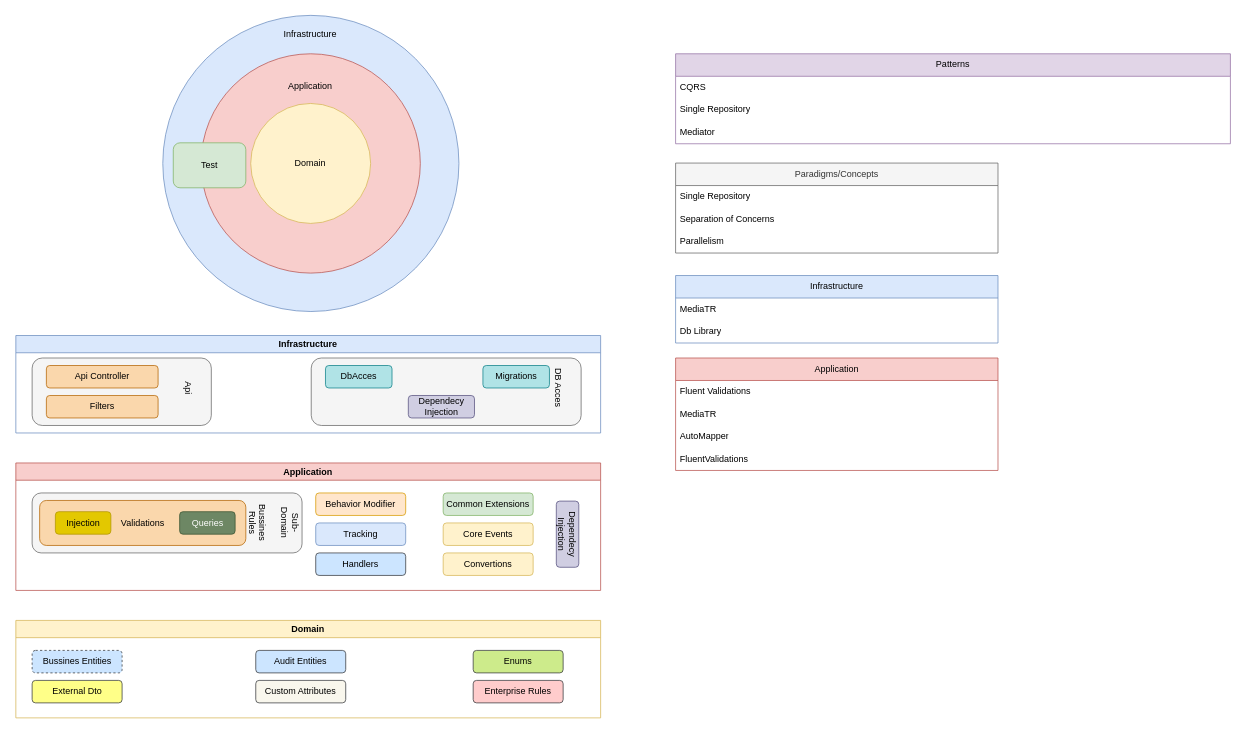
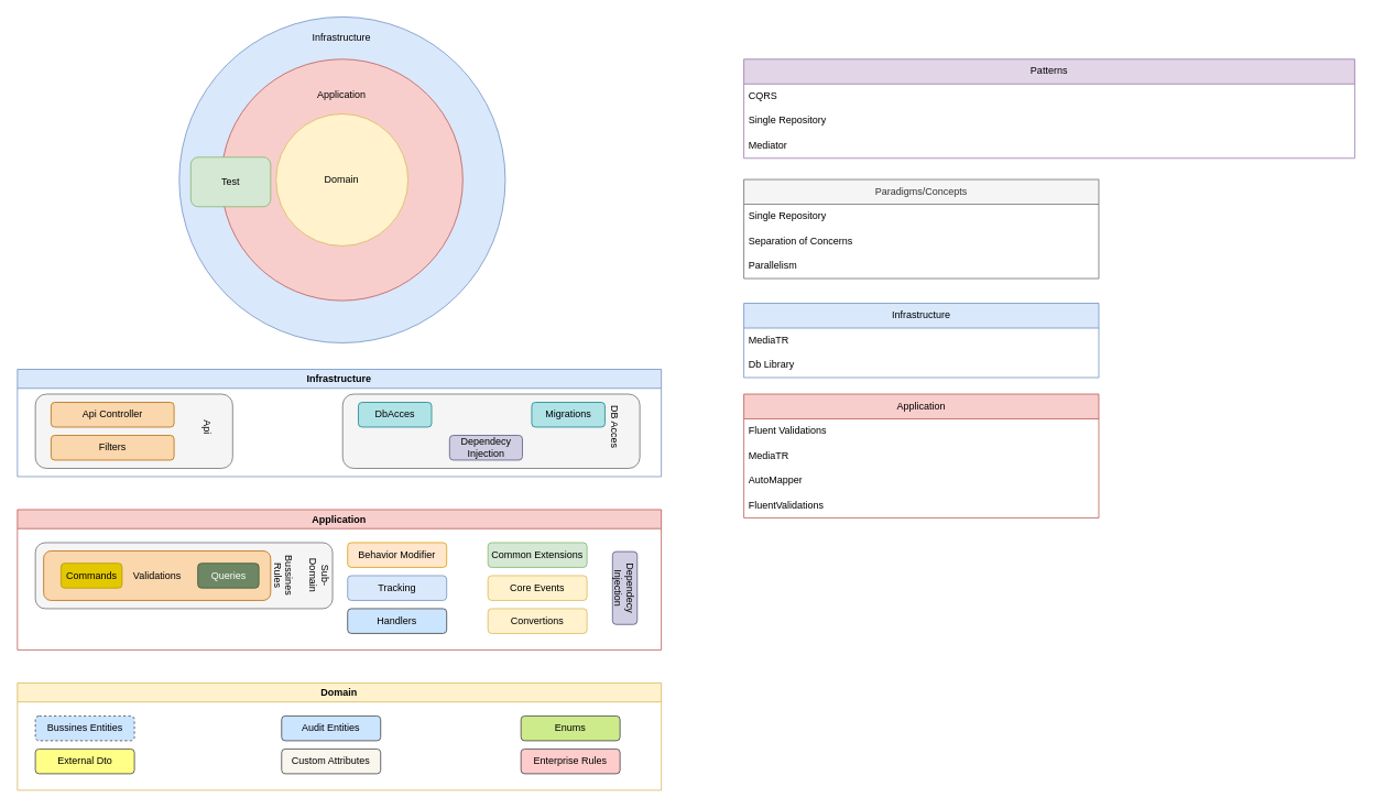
  <mxCell id="0" />
  <mxCell id="1" parent="0" />
  <mxCell id="2" value="" style="ellipse;whiteSpace=wrap;html=1;aspect=fixed;fillColor=#dae8fc;strokeColor=#6c8ebf;" parent="1" vertex="1"><mxGeometry x="216" y="20" width="395" height="395" as="geometry" /></mxCell>
  <mxCell id="3" value="" style="ellipse;whiteSpace=wrap;html=1;aspect=fixed;fillColor=#f8cecc;strokeColor=#b85450;" parent="1" vertex="1"><mxGeometry x="267" y="71.25" width="292.5" height="292.5" as="geometry" /></mxCell>
  <mxCell id="4" value="" style="ellipse;whiteSpace=wrap;html=1;aspect=fixed;fillColor=#fff2cc;strokeColor=#d6b656;" parent="1" vertex="1"><mxGeometry x="333.25" y="137.5" width="160" height="160" as="geometry" /></mxCell>
  <mxCell id="5" value="Infrastructure" style="text;html=1;strokeColor=none;fillColor=none;align=center;verticalAlign=middle;whiteSpace=wrap;rounded=0;" parent="1" vertex="1"><mxGeometry x="383.25" y="30" width="60" height="30" as="geometry" /></mxCell>
  <mxCell id="6" value="Domain" style="text;html=1;strokeColor=none;fillColor=none;align=center;verticalAlign=middle;whiteSpace=wrap;rounded=0;" parent="1" vertex="1"><mxGeometry x="383.25" y="202.5" width="60" height="30" as="geometry" /></mxCell>
  <mxCell id="7" value="Application" style="text;html=1;strokeColor=none;fillColor=none;align=center;verticalAlign=middle;whiteSpace=wrap;rounded=0;" parent="1" vertex="1"><mxGeometry x="383.25" y="100" width="60" height="30" as="geometry" /></mxCell>
  <mxCell id="8" value="Test" style="rounded=1;whiteSpace=wrap;html=1;fillColor=#d5e8d4;strokeColor=#82b366;" parent="1" vertex="1"><mxGeometry x="230" y="190" width="96.75" height="60" as="geometry" /></mxCell>
  <mxCell id="9" value="Infrastructure" style="swimlane;whiteSpace=wrap;html=1;fillColor=#dae8fc;strokeColor=#6c8ebf;" parent="1" vertex="1"><mxGeometry x="20" y="447" width="780" height="130" as="geometry" /></mxCell>
  <mxCell id="10" value="" style="rounded=1;whiteSpace=wrap;html=1;fillColor=#f5f5f5;fontColor=#333333;strokeColor=#666666;" vertex="1" parent="9"><mxGeometry x="21.75" y="30" width="239" height="90" as="geometry" /></mxCell>
  <mxCell id="11" value="Api" style="text;html=1;strokeColor=none;fillColor=none;align=center;verticalAlign=middle;whiteSpace=wrap;rounded=0;rotation=90;" vertex="1" parent="9"><mxGeometry x="200.75" y="47.5" width="60" height="45" as="geometry" /></mxCell>
  <mxCell id="12" value="Api Controller" style="rounded=1;whiteSpace=wrap;html=1;fillColor=#fad7ac;strokeColor=#b46504;" parent="9" vertex="1"><mxGeometry x="40.75" y="40" width="149" height="30" as="geometry" /></mxCell>
  <mxCell id="13" value="Filters" style="rounded=1;whiteSpace=wrap;html=1;fillColor=#fad7ac;strokeColor=#b46504;" vertex="1" parent="9"><mxGeometry x="40.75" y="80" width="149" height="30" as="geometry" /></mxCell>
  <mxCell id="14" value="" style="rounded=1;whiteSpace=wrap;html=1;fillColor=#f5f5f5;fontColor=#333333;strokeColor=#666666;" vertex="1" parent="9"><mxGeometry x="394" y="30" width="360" height="90" as="geometry" /></mxCell>
  <mxCell id="15" value="DB Acces" style="text;html=1;strokeColor=none;fillColor=none;align=center;verticalAlign=middle;whiteSpace=wrap;rounded=0;rotation=90;" vertex="1" parent="9"><mxGeometry x="694" y="47.5" width="60" height="45" as="geometry" /></mxCell>
  <mxCell id="16" value="Dependecy Injection" style="rounded=1;whiteSpace=wrap;html=1;fillColor=#d0cee2;strokeColor=#56517e;rotation=0;" parent="9" vertex="1"><mxGeometry x="523.5" y="80" width="88.25" height="30" as="geometry" /></mxCell>
  <mxCell id="17" value="DbAcces" style="rounded=1;whiteSpace=wrap;html=1;fillColor=#b0e3e6;strokeColor=#0e8088;" parent="9" vertex="1"><mxGeometry x="413" y="40" width="88.75" height="30" as="geometry" /></mxCell>
  <mxCell id="18" value="Migrations" style="rounded=1;whiteSpace=wrap;html=1;fillColor=#b0e3e6;strokeColor=#0e8088;" vertex="1" parent="9"><mxGeometry x="623" y="40" width="88.75" height="30" as="geometry" /></mxCell>
  <mxCell id="19" value="Application" style="swimlane;whiteSpace=wrap;html=1;fillColor=#f8cecc;strokeColor=#b85450;" parent="1" vertex="1"><mxGeometry x="20" y="617" width="780" height="170" as="geometry"><mxRectangle x="128.25" y="620" width="110" height="30" as="alternateBounds" /></mxGeometry></mxCell>
  <mxCell id="20" value="" style="rounded=1;whiteSpace=wrap;html=1;fillColor=#f5f5f5;fontColor=#333333;strokeColor=#666666;" parent="19" vertex="1"><mxGeometry x="21.75" y="40" width="360" height="80" as="geometry" /></mxCell>
  <mxCell id="21" value="Validations" style="rounded=1;whiteSpace=wrap;html=1;fillColor=#fad7ac;strokeColor=#b46504;" parent="19" vertex="1"><mxGeometry x="31.75" y="50" width="275" height="60" as="geometry" /></mxCell>
- <mxCell id="22" value="Injection" style="rounded=1;whiteSpace=wrap;html=1;fillColor=#e3c800;fontColor=#000000;strokeColor=#B09500;" parent="19" vertex="1"><mxGeometry x="52.75" y="65" width="74" height="30" as="geometry" /></mxCell>
+ <mxCell id="22" value="Commands" style="rounded=1;whiteSpace=wrap;html=1;fillColor=#e3c800;fontColor=#000000;strokeColor=#B09500;" parent="19" vertex="1"><mxGeometry x="52.75" y="65" width="74" height="30" as="geometry" /></mxCell>
  <mxCell id="23" value="Queries" style="rounded=1;whiteSpace=wrap;html=1;fillColor=#6d8764;fontColor=#ffffff;strokeColor=#3A5431;" parent="19" vertex="1"><mxGeometry x="218.5" y="65" width="74" height="30" as="geometry" /></mxCell>
  <mxCell id="24" value="Sub-Domain&lt;br&gt;&lt;br&gt;Bussines Rules" style="text;html=1;strokeColor=none;fillColor=none;align=center;verticalAlign=middle;whiteSpace=wrap;rounded=0;rotation=90;" parent="19" vertex="1"><mxGeometry x="314.25" y="57.5" width="60" height="45" as="geometry" /></mxCell>
  <mxCell id="25" value="Behavior Modifier" style="rounded=1;whiteSpace=wrap;html=1;fillColor=#ffe6cc;strokeColor=#d79b00;rotation=0;" parent="19" vertex="1"><mxGeometry x="400" y="40" width="120" height="30" as="geometry" /></mxCell>
  <mxCell id="26" value="Tracking" style="rounded=1;whiteSpace=wrap;html=1;fillColor=#dae8fc;strokeColor=#6c8ebf;rotation=0;" parent="19" vertex="1"><mxGeometry x="400" y="80" width="120" height="30" as="geometry" /></mxCell>
  <mxCell id="27" value="Handlers" style="rounded=1;whiteSpace=wrap;html=1;fillColor=#cce5ff;strokeColor=#36393d;rotation=0;" parent="19" vertex="1"><mxGeometry x="400" y="120" width="120" height="30" as="geometry" /></mxCell>
  <mxCell id="28" value="Common Extensions" style="rounded=1;whiteSpace=wrap;html=1;fillColor=#d5e8d4;strokeColor=#82b366;rotation=0;" parent="19" vertex="1"><mxGeometry x="570" y="40" width="120" height="30" as="geometry" /></mxCell>
  <mxCell id="29" value="Core Events" style="rounded=1;whiteSpace=wrap;html=1;fillColor=#fff2cc;strokeColor=#d6b656;rotation=0;" parent="19" vertex="1"><mxGeometry x="570" y="80" width="120" height="30" as="geometry" /></mxCell>
  <mxCell id="30" value="Convertions" style="rounded=1;whiteSpace=wrap;html=1;fillColor=#fff2cc;strokeColor=#d6b656;rotation=0;" parent="19" vertex="1"><mxGeometry x="570" y="120" width="120" height="30" as="geometry" /></mxCell>
  <mxCell id="31" value="Dependecy Injection" style="rounded=1;whiteSpace=wrap;html=1;fillColor=#d0cee2;strokeColor=#56517e;rotation=90;" parent="19" vertex="1"><mxGeometry x="691.75" y="80" width="88.25" height="30" as="geometry" /></mxCell>
  <mxCell id="32" value="Domain" style="swimlane;whiteSpace=wrap;html=1;fillColor=#fff2cc;strokeColor=#d6b656;" parent="1" vertex="1"><mxGeometry x="20" y="827" width="780" height="130" as="geometry" /></mxCell>
  <mxCell id="33" value="Bussines Entities" style="rounded=1;whiteSpace=wrap;html=1;fillColor=#cce5ff;strokeColor=#36393d;dashed=1;" parent="32" vertex="1"><mxGeometry x="21.75" y="40" width="120" height="30" as="geometry" /></mxCell>
  <mxCell id="34" value="External Dto" style="rounded=1;whiteSpace=wrap;html=1;fillColor=#ffff88;strokeColor=#36393d;" parent="32" vertex="1"><mxGeometry x="21.75" y="80" width="120" height="30" as="geometry" /></mxCell>
  <mxCell id="35" value="Audit Entities" style="rounded=1;whiteSpace=wrap;html=1;fillColor=#cce5ff;strokeColor=#36393d;" parent="32" vertex="1"><mxGeometry x="320" y="40" width="120" height="30" as="geometry" /></mxCell>
  <mxCell id="36" value="Custom Attributes" style="rounded=1;whiteSpace=wrap;html=1;fillColor=#f9f7ed;strokeColor=#36393d;" parent="32" vertex="1"><mxGeometry x="320" y="80" width="120" height="30" as="geometry" /></mxCell>
  <mxCell id="37" value="Enums" style="rounded=1;whiteSpace=wrap;html=1;fillColor=#cdeb8b;strokeColor=#36393d;" parent="32" vertex="1"><mxGeometry x="610" y="40" width="120" height="30" as="geometry" /></mxCell>
  <mxCell id="38" value="Enterprise Rules" style="rounded=1;whiteSpace=wrap;html=1;fillColor=#ffcccc;strokeColor=#36393d;" parent="32" vertex="1"><mxGeometry x="610" y="80" width="120" height="30" as="geometry" /></mxCell>
  <mxCell id="39" value="Infrastructure" style="swimlane;fontStyle=0;childLayout=stackLayout;horizontal=1;startSize=30;horizontalStack=0;resizeParent=1;resizeParentMax=0;resizeLast=0;collapsible=1;marginBottom=0;whiteSpace=wrap;html=1;fillColor=#dae8fc;strokeColor=#6c8ebf;" parent="1" vertex="1"><mxGeometry x="900" y="367" width="430" height="90" as="geometry" /></mxCell>
  <mxCell id="40" value="MediaTR" style="text;strokeColor=none;fillColor=none;align=left;verticalAlign=middle;spacingLeft=4;spacingRight=4;overflow=hidden;points=[[0,0.5],[1,0.5]];portConstraint=eastwest;rotatable=0;whiteSpace=wrap;html=1;" parent="39" vertex="1"><mxGeometry y="30" width="430" height="30" as="geometry" /></mxCell>
  <mxCell id="41" value="Db Library" style="text;strokeColor=none;fillColor=none;align=left;verticalAlign=middle;spacingLeft=4;spacingRight=4;overflow=hidden;points=[[0,0.5],[1,0.5]];portConstraint=eastwest;rotatable=0;whiteSpace=wrap;html=1;" parent="39" vertex="1"><mxGeometry y="60" width="430" height="30" as="geometry" /></mxCell>
  <mxCell id="42" value="Patterns" style="swimlane;fontStyle=0;childLayout=stackLayout;horizontal=1;startSize=30;horizontalStack=0;resizeParent=1;resizeParentMax=0;resizeLast=0;collapsible=1;marginBottom=0;whiteSpace=wrap;html=1;fillColor=#e1d5e7;strokeColor=#9673a6;" parent="1" vertex="1"><mxGeometry x="900" y="71.25" width="740" height="120" as="geometry" /></mxCell>
  <mxCell id="43" value="CQRS" style="text;strokeColor=none;fillColor=none;align=left;verticalAlign=middle;spacingLeft=4;spacingRight=4;overflow=hidden;points=[[0,0.5],[1,0.5]];portConstraint=eastwest;rotatable=0;whiteSpace=wrap;html=1;" parent="42" vertex="1"><mxGeometry y="30" width="740" height="30" as="geometry" /></mxCell>
  <mxCell id="44" value="Single Repository" style="text;strokeColor=none;fillColor=none;align=left;verticalAlign=middle;spacingLeft=4;spacingRight=4;overflow=hidden;points=[[0,0.5],[1,0.5]];portConstraint=eastwest;rotatable=0;whiteSpace=wrap;html=1;" parent="42" vertex="1"><mxGeometry y="60" width="740" height="30" as="geometry" /></mxCell>
  <mxCell id="45" value="Mediator" style="text;strokeColor=none;fillColor=none;align=left;verticalAlign=middle;spacingLeft=4;spacingRight=4;overflow=hidden;points=[[0,0.5],[1,0.5]];portConstraint=eastwest;rotatable=0;whiteSpace=wrap;html=1;" parent="42" vertex="1"><mxGeometry y="90" width="740" height="30" as="geometry" /></mxCell>
  <mxCell id="46" value="Application" style="swimlane;fontStyle=0;childLayout=stackLayout;horizontal=1;startSize=30;horizontalStack=0;resizeParent=1;resizeParentMax=0;resizeLast=0;collapsible=1;marginBottom=0;whiteSpace=wrap;html=1;fillColor=#f8cecc;strokeColor=#b85450;" parent="1" vertex="1"><mxGeometry x="900" y="477" width="430" height="150" as="geometry" /></mxCell>
  <mxCell id="47" value="Fluent Validations" style="text;strokeColor=none;fillColor=none;align=left;verticalAlign=middle;spacingLeft=4;spacingRight=4;overflow=hidden;points=[[0,0.5],[1,0.5]];portConstraint=eastwest;rotatable=0;whiteSpace=wrap;html=1;" parent="46" vertex="1"><mxGeometry y="30" width="430" height="30" as="geometry" /></mxCell>
  <mxCell id="48" value="MediaTR" style="text;strokeColor=none;fillColor=none;align=left;verticalAlign=middle;spacingLeft=4;spacingRight=4;overflow=hidden;points=[[0,0.5],[1,0.5]];portConstraint=eastwest;rotatable=0;whiteSpace=wrap;html=1;" parent="46" vertex="1"><mxGeometry y="60" width="430" height="30" as="geometry" /></mxCell>
  <mxCell id="49" value="AutoMapper" style="text;strokeColor=none;fillColor=none;align=left;verticalAlign=middle;spacingLeft=4;spacingRight=4;overflow=hidden;points=[[0,0.5],[1,0.5]];portConstraint=eastwest;rotatable=0;whiteSpace=wrap;html=1;" parent="46" vertex="1"><mxGeometry y="90" width="430" height="30" as="geometry" /></mxCell>
  <mxCell id="50" value="FluentValidations" style="text;strokeColor=none;fillColor=none;align=left;verticalAlign=middle;spacingLeft=4;spacingRight=4;overflow=hidden;points=[[0,0.5],[1,0.5]];portConstraint=eastwest;rotatable=0;whiteSpace=wrap;html=1;" parent="46" vertex="1"><mxGeometry y="120" width="430" height="30" as="geometry" /></mxCell>
  <mxCell id="51" value="Paradigms/Concepts" style="swimlane;fontStyle=0;childLayout=stackLayout;horizontal=1;startSize=30;horizontalStack=0;resizeParent=1;resizeParentMax=0;resizeLast=0;collapsible=1;marginBottom=0;whiteSpace=wrap;html=1;fillColor=#f5f5f5;strokeColor=#666666;fontColor=#333333;" vertex="1" parent="1"><mxGeometry x="900" y="217" width="430" height="120" as="geometry" /></mxCell>
  <mxCell id="52" value="Single Repository" style="text;strokeColor=none;fillColor=none;align=left;verticalAlign=middle;spacingLeft=4;spacingRight=4;overflow=hidden;points=[[0,0.5],[1,0.5]];portConstraint=eastwest;rotatable=0;whiteSpace=wrap;html=1;" vertex="1" parent="51"><mxGeometry y="30" width="430" height="30" as="geometry" /></mxCell>
  <mxCell id="53" value="Separation of Concerns" style="text;strokeColor=none;fillColor=none;align=left;verticalAlign=middle;spacingLeft=4;spacingRight=4;overflow=hidden;points=[[0,0.5],[1,0.5]];portConstraint=eastwest;rotatable=0;whiteSpace=wrap;html=1;" vertex="1" parent="51"><mxGeometry y="60" width="430" height="30" as="geometry" /></mxCell>
  <mxCell id="54" value="Parallelism" style="text;strokeColor=none;fillColor=none;align=left;verticalAlign=middle;spacingLeft=4;spacingRight=4;overflow=hidden;points=[[0,0.5],[1,0.5]];portConstraint=eastwest;rotatable=0;whiteSpace=wrap;html=1;" vertex="1" parent="51"><mxGeometry y="90" width="430" height="30" as="geometry" /></mxCell>
